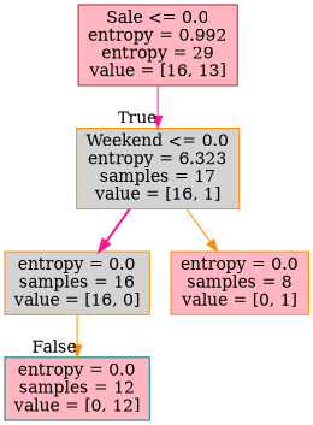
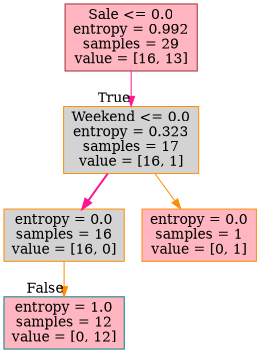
  digraph {
    node [color=darkorange fillcolor=lightpink shape=box style=filled]
    edge [color=deeppink style=solid]
-   n1 [color=brown label="Sale <= 0.0\nentropy = 0.992\nentropy = 29\nvalue = [16, 13]"]
-   n2 [fillcolor=lightgrey label="Weekend <= 0.0\nentropy = 6.323\nsamples = 17\nvalue = [16, 1]"]
+   n1 [color=brown label="Sale <= 0.0\nentropy = 0.992\nsamples = 29\nvalue = [16, 13]"]
+   n2 [fillcolor=lightgrey label="Weekend <= 0.0\nentropy = 0.323\nsamples = 17\nvalue = [16, 1]"]
    n3 [fillcolor=lightgrey label="entropy = 0.0\nsamples = 16\nvalue = [16, 0]"]
-   n4 [label="entropy = 0.0\nsamples = 8\nvalue = [0, 1]"]
-   n5 [color=teal label="entropy = 0.0\nsamples = 12\nvalue = [0, 12]"]
+   n4 [label="entropy = 0.0\nsamples = 1\nvalue = [0, 1]"]
+   n5 [color=teal label="entropy = 1.0\nsamples = 12\nvalue = [0, 12]"]
    n1 -> n2 [headlabel=True labelangle=45 labeldistance=2.5]
    n2 -> n3 [style=bold]
    n2 -> n4 [color=darkorange]
    n3 -> n5 [color=darkorange headlabel=False labelangle=-45 labeldistance=2.5]
  }
